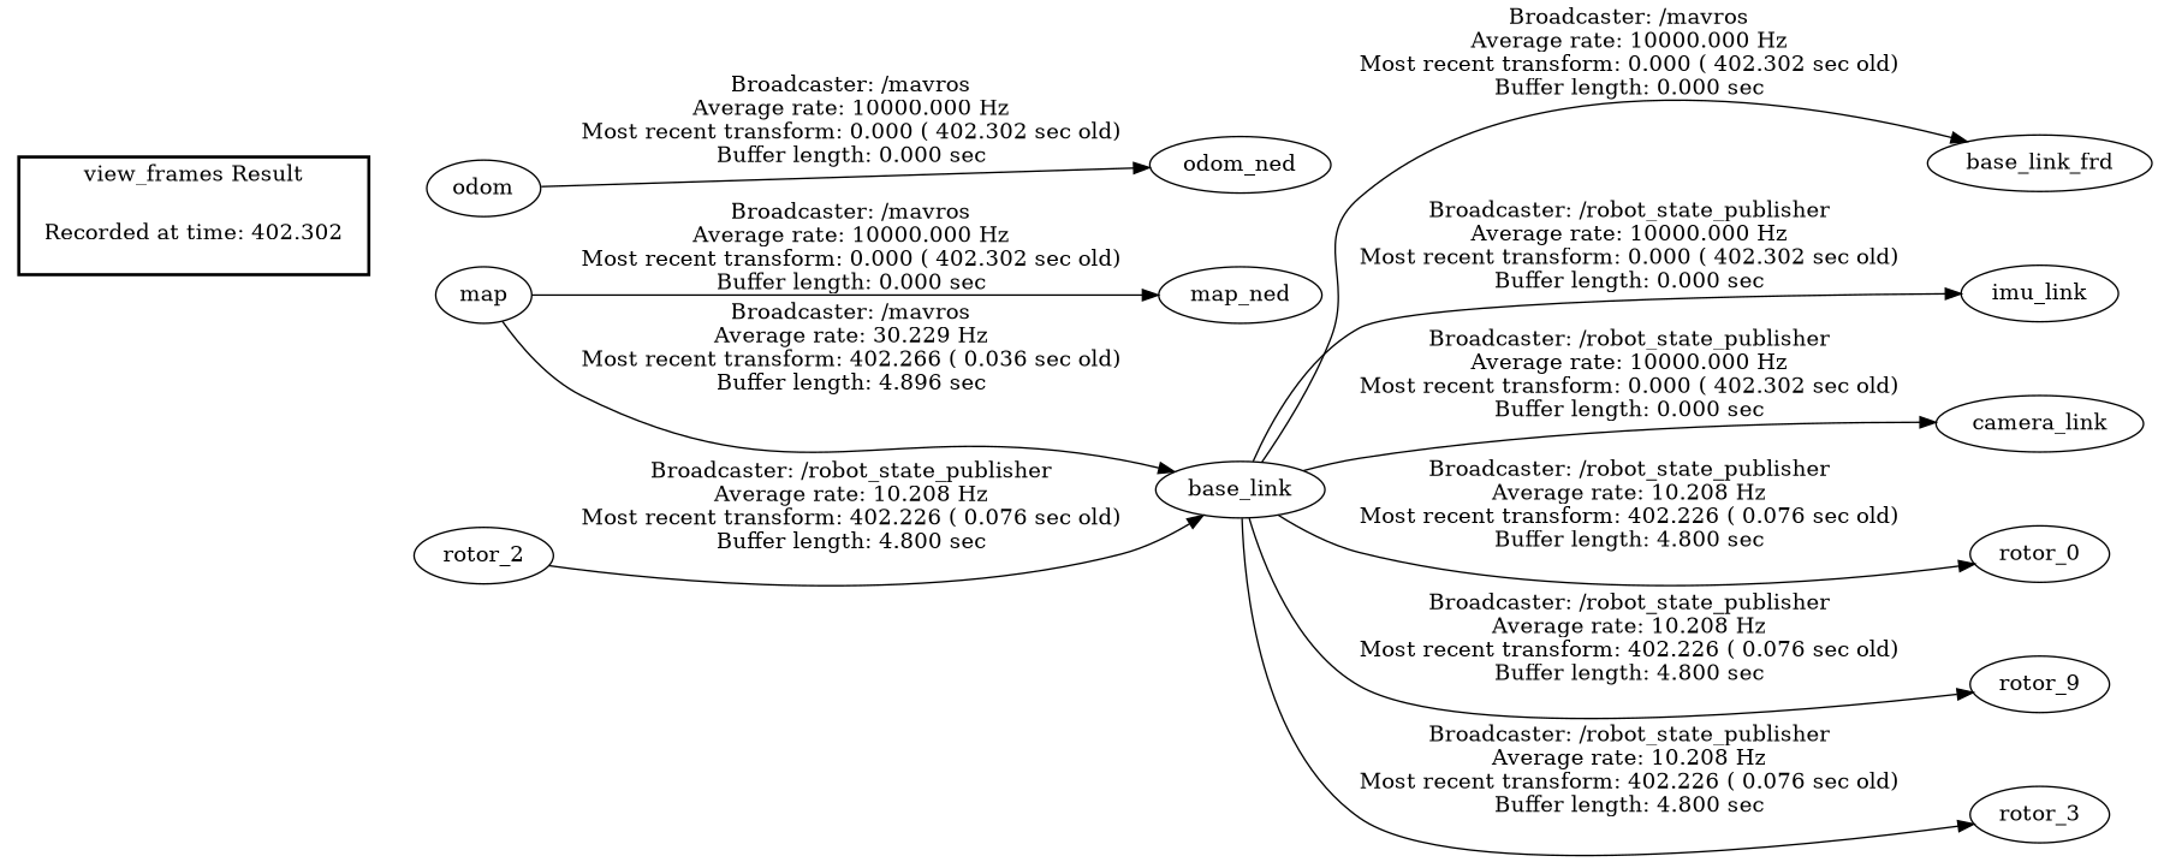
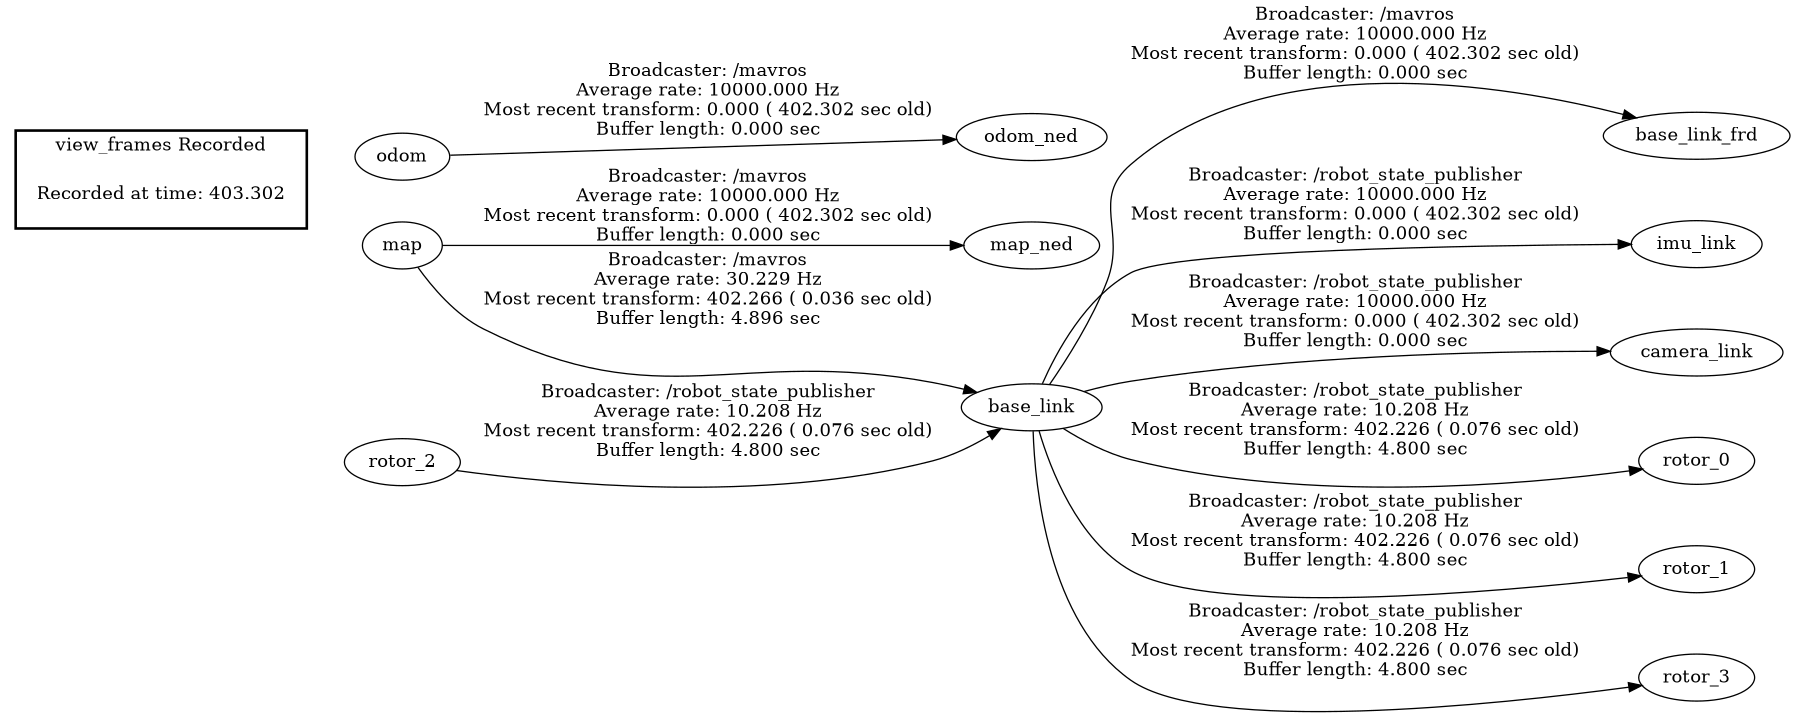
  digraph {
    rankdir=LR
-   "Recorded at time: 402.302" [shape=plaintext]
+   "Recorded at time: 402.302" [shape=plaintext label="Recorded at time: 403.302"]
    map
    odom
    map_ned
    base_link
    base_link_frd
    imu_link
    camera_link
    rotor_0
-   rotor_1 [label=rotor_9]
+   rotor_1
    rotor_3
    odom_ned
    rotor_2
    subgraph cluster_1 {
      color=black
-     label="view_frames Result"
+     label="view_frames Recorded"
      style=bold
      "Recorded at time: 402.302"
    }
    "Recorded at time: 402.302" -> map [style=invis]
    "Recorded at time: 402.302" -> odom [style=invis]
    map -> map_ned [label="Broadcaster: /mavros\nAverage rate: 10000.000 Hz\nMost recent transform: 0.000 ( 402.302 sec old)\nBuffer length: 0.000 sec\n"]
    map -> base_link [label="Broadcaster: /mavros\nAverage rate: 30.229 Hz\nMost recent transform: 402.266 ( 0.036 sec old)\nBuffer length: 4.896 sec\n"]
    odom -> odom_ned [label="Broadcaster: /mavros\nAverage rate: 10000.000 Hz\nMost recent transform: 0.000 ( 402.302 sec old)\nBuffer length: 0.000 sec\n"]
    base_link -> base_link_frd [label="Broadcaster: /mavros\nAverage rate: 10000.000 Hz\nMost recent transform: 0.000 ( 402.302 sec old)\nBuffer length: 0.000 sec\n"]
    base_link -> imu_link [label="Broadcaster: /robot_state_publisher\nAverage rate: 10000.000 Hz\nMost recent transform: 0.000 ( 402.302 sec old)\nBuffer length: 0.000 sec\n"]
    base_link -> camera_link [label="Broadcaster: /robot_state_publisher\nAverage rate: 10000.000 Hz\nMost recent transform: 0.000 ( 402.302 sec old)\nBuffer length: 0.000 sec\n"]
    base_link -> rotor_0 [label="Broadcaster: /robot_state_publisher\nAverage rate: 10.208 Hz\nMost recent transform: 402.226 ( 0.076 sec old)\nBuffer length: 4.800 sec\n"]
    base_link -> rotor_1 [label="Broadcaster: /robot_state_publisher\nAverage rate: 10.208 Hz\nMost recent transform: 402.226 ( 0.076 sec old)\nBuffer length: 4.800 sec\n"]
    base_link -> rotor_3 [label="Broadcaster: /robot_state_publisher\nAverage rate: 10.208 Hz\nMost recent transform: 402.226 ( 0.076 sec old)\nBuffer length: 4.800 sec\n"]
    rotor_2 -> base_link [label="Broadcaster: /robot_state_publisher\nAverage rate: 10.208 Hz\nMost recent transform: 402.226 ( 0.076 sec old)\nBuffer length: 4.800 sec\n"]
  }
